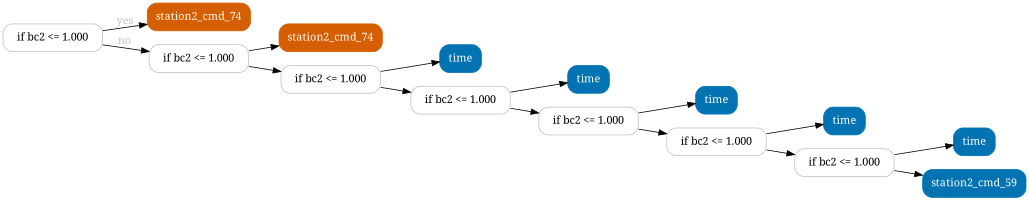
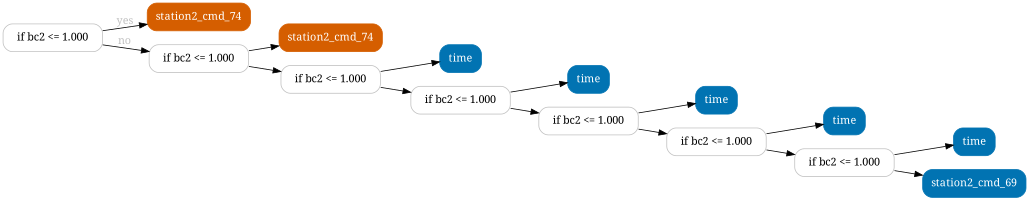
  digraph {
    rankdir=LR
    fontname="Noto Serif"
    node [color=gray fillcolor=white fontname="Noto Serif" shape=box style="filled, rounded" fontcolor=white]
    edge [fontcolor=gray fontname="Noto Serif"]
    n1 [height=0.5 label="if bc2 <= 1.000" width=1.7917 fontcolor=""]
    n2 [color="#d55e00" fillcolor="#d55e00" height=0.5 label=station2_cmd_74 width=1.8611]
    n3 [height=0.5 label="if bc2 <= 1.000" width=1.7917 fontcolor=""]
    n4 [color="#d55e00" fillcolor="#d55e00" height=0.5 label=station2_cmd_74 width=1.8611]
    n5 [height=0.5 label="if bc2 <= 1.000" width=1.7917 fontcolor=""]
    n6 [color="#0173b2" fillcolor="#0173b2" height=0.5 label=time width=0.75]
    n7 [height=0.5 label="if bc2 <= 1.000" width=1.7917 fontcolor=""]
    n8 [color="#0173b2" fillcolor="#0173b2" height=0.5 label=time width=0.75]
    n9 [height=0.5 label="if bc2 <= 1.000" width=1.7917 fontcolor=""]
    n10 [color="#0173b2" fillcolor="#0173b2" height=0.5 label=time width=0.75]
    n11 [height=0.5 label="if bc2 <= 1.000" width=1.7917 fontcolor=""]
    n12 [color="#0173b2" fillcolor="#0173b2" height=0.5 label=time width=0.75]
    n13 [height=0.5 label="if bc2 <= 1.000" width=1.7917 fontcolor=""]
    n14 [color="#0173b2" fillcolor="#0173b2" height=0.5 label=time width=0.75]
-   n15 [color="#0173b2" fillcolor="#0173b2" height=0.5 label=station2_cmd_59 width=1.8611]
+   n15 [color="#0173b2" fillcolor="#0173b2" height=0.5 label=station2_cmd_69 width=1.8611]
    n1 -> n2 [label=yes]
    n1 -> n3 [label=no]
    n3 -> n4
    n3 -> n5
    n5 -> n6
    n5 -> n7
    n7 -> n8
    n7 -> n9
    n9 -> n10
    n9 -> n11
    n11 -> n12
    n11 -> n13
    n13 -> n14
    n13 -> n15
  }
